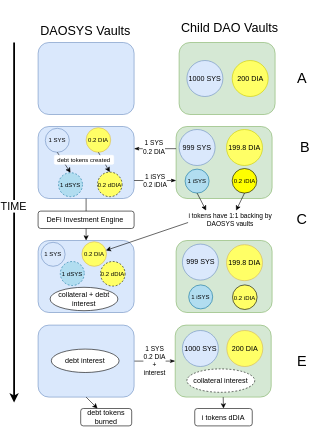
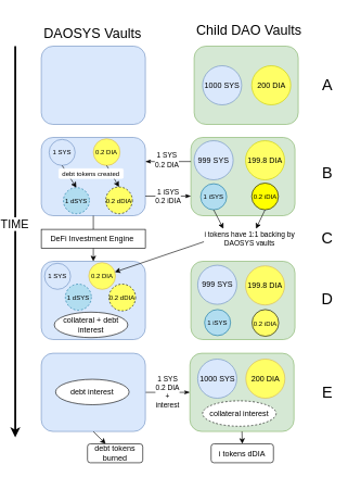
  <mxCell id="0" />
  <mxCell id="1" parent="0" />
  <mxCell id="2" value="" style="rounded=1;whiteSpace=wrap;html=1;fillColor=#dae8fc;strokeColor=#6c8ebf;" parent="1" vertex="1"><mxGeometry x="60" y="400" width="160" height="120" as="geometry" /></mxCell>
  <mxCell id="3" value="" style="rounded=1;whiteSpace=wrap;html=1;fillColor=#d5e8d4;strokeColor=#82b366;" parent="1" vertex="1"><mxGeometry x="290" y="400" width="160" height="120" as="geometry" /></mxCell>
  <mxCell id="4" value="" style="rounded=1;whiteSpace=wrap;html=1;fillColor=#dae8fc;strokeColor=#6c8ebf;" parent="1" vertex="1"><mxGeometry x="60" y="210" width="160" height="120" as="geometry" /></mxCell>
  <mxCell id="5" value="" style="rounded=1;whiteSpace=wrap;html=1;fillColor=#d5e8d4;strokeColor=#82b366;" parent="1" vertex="1"><mxGeometry x="290" y="210" width="160" height="120" as="geometry" /></mxCell>
  <mxCell id="6" value="199.8 DIA" style="ellipse;whiteSpace=wrap;html=1;aspect=fixed;fillColor=#FFFF66;strokeColor=#d6b656;strokeWidth=1;" parent="1" vertex="1"><mxGeometry x="374" y="407" width="60" height="60" as="geometry" /></mxCell>
  <mxCell id="7" value="999 SYS" style="ellipse;whiteSpace=wrap;html=1;aspect=fixed;fillColor=#dae8fc;strokeColor=#6c8ebf;strokeWidth=1;" parent="1" vertex="1"><mxGeometry x="295" y="215" width="60" height="60" as="geometry" /></mxCell>
  <mxCell id="8" value="" style="endArrow=classicThin;html=1;rounded=0;exitX=0;exitY=0.308;exitDx=0;exitDy=0;exitPerimeter=0;strokeColor=#000000;strokeWidth=1;endFill=1;" parent="1" source="5" edge="1"><mxGeometry width="50" height="50" relative="1" as="geometry"><mxPoint x="300" y="238" as="sourcePoint" /><mxPoint x="220" y="247" as="targetPoint" /></mxGeometry></mxCell>
  <mxCell id="9" value="1 SYS&lt;br&gt;0.2 DIA" style="edgeLabel;html=1;align=center;verticalAlign=middle;resizable=0;points=[];fontColor=#000000;" parent="8" vertex="1" connectable="0"><mxGeometry x="0.043" y="-2" relative="1" as="geometry"><mxPoint as="offset" /></mxGeometry></mxCell>
  <mxCell id="10" value="" style="endArrow=classicThin;html=1;rounded=0;exitX=1;exitY=0.75;exitDx=0;exitDy=0;entryX=0;entryY=0.75;entryDx=0;entryDy=0;strokeColor=#000000;strokeWidth=1;endFill=1;" parent="1" source="4" target="5" edge="1"><mxGeometry width="50" height="50" relative="1" as="geometry"><mxPoint x="240" y="360" as="sourcePoint" /><mxPoint x="290" y="310" as="targetPoint" /></mxGeometry></mxCell>
  <mxCell id="11" value="1 iSYS&lt;br&gt;0.2 iDIA" style="edgeLabel;html=1;align=center;verticalAlign=middle;resizable=0;points=[];fontColor=#000000;" parent="10" vertex="1" connectable="0"><mxGeometry x="-0.025" y="1" relative="1" as="geometry"><mxPoint y="1" as="offset" /></mxGeometry></mxCell>
  <mxCell id="12" value="1 SYS&lt;br&gt;0.2 DIA&lt;br&gt;+&lt;br&gt;interest" style="endArrow=classicThin;html=1;rounded=0;exitX=1;exitY=0.5;exitDx=0;exitDy=0;strokeWidth=1;strokeColor=#000000;entryX=0;entryY=0.5;entryDx=0;entryDy=0;endFill=1;" parent="1" source="21" target="18" edge="1"><mxGeometry width="50" height="50" relative="1" as="geometry"><mxPoint x="240" y="440" as="sourcePoint" /><mxPoint x="280" y="570" as="targetPoint" /></mxGeometry></mxCell>
  <mxCell id="13" value="999&amp;nbsp;SYS" style="ellipse;whiteSpace=wrap;html=1;aspect=fixed;fillColor=#dae8fc;strokeColor=#6c8ebf;strokeWidth=1;" parent="1" vertex="1"><mxGeometry x="300.5" y="406" width="60" height="60" as="geometry" /></mxCell>
  <mxCell id="14" value="199.8 DIA" style="ellipse;whiteSpace=wrap;html=1;aspect=fixed;fillColor=#FFFF66;strokeColor=#CCCC00;strokeWidth=1;" parent="1" vertex="1"><mxGeometry x="374" y="215" width="60" height="60" as="geometry" /></mxCell>
- <mxCell id="15" value="DeFi Investment Engine&amp;nbsp;" style="rounded=1;whiteSpace=wrap;html=1;fillColor=#FFFFFF;strokeColor=#000000;" parent="1" vertex="1"><mxGeometry x="60" y="351" width="160" height="29" as="geometry" /></mxCell>
+ <mxCell id="15" value="DeFi Investment Engine&amp;nbsp;" style="whiteSpace=wrap;html=1;fillColor=#FFFFFF;strokeColor=#000000;rounded=0;" parent="1" vertex="1"><mxGeometry x="60" y="351" width="160" height="29" as="geometry" /></mxCell>
  <mxCell id="16" value="" style="endArrow=classic;html=1;rounded=0;exitX=0.5;exitY=1;exitDx=0;exitDy=0;" parent="1" source="15" target="2" edge="1"><mxGeometry width="50" height="50" relative="1" as="geometry"><mxPoint x="260" y="480" as="sourcePoint" /><mxPoint x="310" y="430" as="targetPoint" /></mxGeometry></mxCell>
  <mxCell id="17" value="collateral + debt&lt;br&gt;interest" style="ellipse;whiteSpace=wrap;html=1;fillColor=#FFFFFF;strokeColor=#000000;" parent="1" vertex="1"><mxGeometry x="80" y="478" width="113" height="39" as="geometry" /></mxCell>
  <mxCell id="18" value="" style="rounded=1;whiteSpace=wrap;html=1;fillColor=#d5e8d4;strokeColor=#82b366;" parent="1" vertex="1"><mxGeometry x="288.5" y="541" width="160" height="120" as="geometry" /></mxCell>
  <mxCell id="19" value="1000 SYS" style="ellipse;whiteSpace=wrap;html=1;aspect=fixed;fillColor=#dae8fc;strokeColor=#6c8ebf;strokeWidth=1;" parent="1" vertex="1"><mxGeometry x="300.5" y="550" width="60" height="60" as="geometry" /></mxCell>
  <mxCell id="20" value="200 DIA" style="ellipse;whiteSpace=wrap;html=1;aspect=fixed;fillColor=#FFFF66;strokeColor=#d6b656;strokeWidth=1;" parent="1" vertex="1"><mxGeometry x="374.5" y="550" width="60" height="60" as="geometry" /></mxCell>
  <mxCell id="21" value="" style="rounded=1;whiteSpace=wrap;html=1;fillColor=#dae8fc;strokeColor=#6c8ebf;" parent="1" vertex="1"><mxGeometry x="60" y="541" width="160" height="120" as="geometry" /></mxCell>
  <mxCell id="22" value="" style="endArrow=classic;html=1;rounded=0;strokeWidth=3;" parent="1" edge="1"><mxGeometry width="50" height="50" relative="1" as="geometry"><mxPoint x="20" y="70" as="sourcePoint" /><mxPoint x="20" y="670" as="targetPoint" /></mxGeometry></mxCell>
  <mxCell id="23" value="&lt;font style=&quot;font-size: 18px;&quot;&gt;TIME&lt;/font&gt;" style="edgeLabel;html=1;align=center;verticalAlign=middle;resizable=0;points=[];" parent="22" vertex="1" connectable="0"><mxGeometry x="-0.094" y="-2" relative="1" as="geometry"><mxPoint as="offset" /></mxGeometry></mxCell>
  <mxCell id="24" value="&lt;font style=&quot;font-size: 10px;&quot;&gt;0.2 iDIA&lt;/font&gt;" style="ellipse;whiteSpace=wrap;html=1;aspect=fixed;fillColor=#FFFF00;strokeColor=#000000;fontColor=#000000;strokeWidth=1;" parent="1" vertex="1"><mxGeometry x="383.5" y="280" width="41" height="41" as="geometry" /></mxCell>
  <mxCell id="25" value="&lt;font style=&quot;font-size: 10px;&quot;&gt;1 iSYS&lt;/font&gt;" style="ellipse;whiteSpace=wrap;html=1;aspect=fixed;fillColor=#b1ddf0;strokeColor=#10739e;strokeWidth=1;" parent="1" vertex="1"><mxGeometry x="305" y="281" width="40" height="40" as="geometry" /></mxCell>
  <mxCell id="26" value="&lt;font style=&quot;font-size: 10px;&quot;&gt;1 iSYS&lt;/font&gt;" style="ellipse;whiteSpace=wrap;html=1;aspect=fixed;fillColor=#b1ddf0;strokeColor=#10739e;strokeWidth=1;" parent="1" vertex="1"><mxGeometry x="311" y="474" width="40" height="40" as="geometry" /></mxCell>
  <mxCell id="27" value="&lt;font style=&quot;font-size: 10px;&quot;&gt;0.2 iDIA&lt;/font&gt;" style="ellipse;whiteSpace=wrap;html=1;aspect=fixed;fillColor=#FFFF66;strokeColor=#000000;fontColor=#000000;strokeWidth=1;" parent="1" vertex="1"><mxGeometry x="384" y="474" width="41" height="41" as="geometry" /></mxCell>
  <mxCell id="28" value="&lt;font style=&quot;font-size: 10px;&quot;&gt;1 SYS&lt;/font&gt;" style="ellipse;whiteSpace=wrap;html=1;aspect=fixed;fillColor=#dae8fc;strokeColor=#6c8ebf;strokeWidth=1;" parent="1" vertex="1"><mxGeometry x="72" y="213" width="40" height="40" as="geometry" /></mxCell>
  <mxCell id="29" value="&lt;font style=&quot;font-size: 10px;&quot;&gt;0.2 DIA&lt;/font&gt;" style="ellipse;whiteSpace=wrap;html=1;aspect=fixed;fillColor=#FFFF66;strokeColor=#d6b656;strokeWidth=1;" parent="1" vertex="1"><mxGeometry x="140" y="212" width="41" height="41" as="geometry" /></mxCell>
  <mxCell id="30" value="&lt;font style=&quot;font-size: 10px;&quot;&gt;1 SYS&lt;/font&gt;" style="ellipse;whiteSpace=wrap;html=1;aspect=fixed;fillColor=#dae8fc;strokeColor=#6c8ebf;strokeWidth=1;" parent="1" vertex="1"><mxGeometry x="65" y="403" width="40" height="40" as="geometry" /></mxCell>
  <mxCell id="31" value="&lt;font style=&quot;font-size: 10px;&quot;&gt;0.2 DIA&lt;/font&gt;" style="ellipse;whiteSpace=wrap;html=1;aspect=fixed;fillColor=#FFFF66;strokeColor=#d6b656;strokeWidth=1;" parent="1" vertex="1"><mxGeometry x="133" y="402" width="41" height="41" as="geometry" /></mxCell>
  <mxCell id="32" value="&lt;font style=&quot;font-size: 21px;&quot; color=&quot;#000000&quot;&gt;DAOSYS Vaults&lt;/font&gt;" style="text;html=1;strokeColor=none;fillColor=none;align=center;verticalAlign=middle;whiteSpace=wrap;rounded=0;fontSize=24;fontColor=#009900;" parent="1" vertex="1"><mxGeometry x="58.5" y="20" width="160" height="60" as="geometry" /></mxCell>
  <mxCell id="33" value="&lt;font style=&quot;font-size: 21px;&quot; color=&quot;#000000&quot;&gt;Child DAO Vaults&amp;nbsp;&lt;/font&gt;" style="text;html=1;strokeColor=none;fillColor=none;align=center;verticalAlign=middle;whiteSpace=wrap;rounded=0;fontSize=24;fontColor=#009900;" parent="1" vertex="1"><mxGeometry x="295" y="30" width="175" height="30" as="geometry" /></mxCell>
  <mxCell id="34" value="" style="endArrow=classic;html=1;rounded=0;strokeColor=#000000;strokeWidth=1;fontSize=11;fontColor=#000000;exitX=0.5;exitY=1;exitDx=0;exitDy=0;" parent="1" source="25" edge="1"><mxGeometry width="50" height="50" relative="1" as="geometry"><mxPoint x="340" y="350" as="sourcePoint" /><mxPoint x="340" y="350" as="targetPoint" /></mxGeometry></mxCell>
  <mxCell id="35" value="" style="endArrow=classic;html=1;rounded=0;strokeColor=#000000;strokeWidth=1;fontSize=11;fontColor=#000000;exitX=0.5;exitY=1;exitDx=0;exitDy=0;" parent="1" source="24" edge="1"><mxGeometry width="50" height="50" relative="1" as="geometry"><mxPoint x="440" y="390" as="sourcePoint" /><mxPoint x="390" y="350" as="targetPoint" /></mxGeometry></mxCell>
  <mxCell id="36" value="i tokens have 1:1 backing by DAOSYS vaults" style="text;html=1;strokeColor=none;fillColor=none;align=center;verticalAlign=middle;whiteSpace=wrap;rounded=0;fontSize=11;fontColor=#000000;" parent="1" vertex="1"><mxGeometry x="308" y="351" width="145" height="30" as="geometry" /></mxCell>
  <mxCell id="37" value="" style="endArrow=classic;html=1;rounded=0;strokeColor=#000000;strokeWidth=1;fontSize=11;fontColor=#000000;entryX=0.976;entryY=0.354;entryDx=0;entryDy=0;entryPerimeter=0;" parent="1" target="31" edge="1"><mxGeometry width="50" height="50" relative="1" as="geometry"><mxPoint x="310" y="370" as="sourcePoint" /><mxPoint x="320" y="360" as="targetPoint" /></mxGeometry></mxCell>
  <mxCell id="38" value="&lt;font style=&quot;font-size: 24px;&quot;&gt;C&lt;/font&gt;" style="text;html=1;strokeColor=none;fillColor=none;align=center;verticalAlign=middle;whiteSpace=wrap;rounded=0;fontSize=11;fontColor=#000000;" parent="1" vertex="1"><mxGeometry x="470" y="350" width="60" height="30" as="geometry" /></mxCell>
+ <mxCell id="39" value="&lt;font style=&quot;font-size: 24px;&quot;&gt;D&lt;/font&gt;" style="text;html=1;strokeColor=none;fillColor=none;align=center;verticalAlign=middle;whiteSpace=wrap;rounded=0;fontSize=11;fontColor=#000000;" parent="1" vertex="1"><mxGeometry x="470" y="444" width="60" height="30" as="geometry" /></mxCell>
  <mxCell id="40" value="&lt;font style=&quot;font-size: 24px;&quot;&gt;E&lt;/font&gt;" style="text;html=1;strokeColor=none;fillColor=none;align=center;verticalAlign=middle;whiteSpace=wrap;rounded=0;fontSize=11;fontColor=#000000;" parent="1" vertex="1"><mxGeometry x="470" y="586" width="60" height="30" as="geometry" /></mxCell>
  <mxCell id="41" value="&lt;font style=&quot;font-size: 10px;&quot;&gt;0.2 dDIA&lt;/font&gt;" style="ellipse;whiteSpace=wrap;html=1;aspect=fixed;fillColor=#FFFF66;strokeColor=#000000;dashed=1;" parent="1" vertex="1"><mxGeometry x="164" y="435" width="41" height="41" as="geometry" /></mxCell>
  <mxCell id="42" value="&lt;font style=&quot;font-size: 10px;&quot;&gt;1 dSYS&lt;/font&gt;" style="ellipse;whiteSpace=wrap;html=1;aspect=fixed;fillColor=#b1ddf0;strokeColor=#10739e;dashed=1;" parent="1" vertex="1"><mxGeometry x="97" y="435" width="40" height="40" as="geometry" /></mxCell>
  <mxCell id="43" value="debt interest" style="ellipse;whiteSpace=wrap;html=1;fillColor=#FFFFFF;strokeColor=#000000;" parent="1" vertex="1"><mxGeometry x="82" y="581" width="113" height="39" as="geometry" /></mxCell>
  <mxCell id="44" value="collateral interest" style="ellipse;whiteSpace=wrap;html=1;fillColor=#FFFFFF;strokeColor=#000000;dashed=1;" parent="1" vertex="1"><mxGeometry x="308" y="614" width="113" height="39" as="geometry" /></mxCell>
  <mxCell id="45" value="debt tokens burned" style="rounded=1;whiteSpace=wrap;html=1;fillColor=#FFFFFF;strokeColor=#000000;" parent="1" vertex="1"><mxGeometry x="131" y="680" width="85" height="29" as="geometry" /></mxCell>
  <mxCell id="46" value="i tokens dDIA" style="rounded=1;whiteSpace=wrap;html=1;fillColor=#FFFFFF;strokeColor=#000000;" parent="1" vertex="1"><mxGeometry x="321.06" y="680" width="95.88" height="29" as="geometry" /></mxCell>
  <mxCell id="47" value="" style="endArrow=classic;html=1;rounded=0;strokeColor=#000000;strokeWidth=1;fontSize=24;fontColor=#000000;exitX=0.5;exitY=1;exitDx=0;exitDy=0;" parent="1" source="21" target="45" edge="1"><mxGeometry width="50" height="50" relative="1" as="geometry"><mxPoint x="210" y="780" as="sourcePoint" /><mxPoint x="260" y="730" as="targetPoint" /></mxGeometry></mxCell>
  <mxCell id="48" value="" style="endArrow=classic;html=1;rounded=0;strokeColor=#000000;strokeWidth=1;fontSize=24;fontColor=#000000;exitX=0.5;exitY=1;exitDx=0;exitDy=0;entryX=0.5;entryY=0;entryDx=0;entryDy=0;" parent="1" source="18" target="46" edge="1"><mxGeometry width="50" height="50" relative="1" as="geometry"><mxPoint x="410" y="770" as="sourcePoint" /><mxPoint x="460" y="720" as="targetPoint" /></mxGeometry></mxCell>
- <mxCell id="49" value="&lt;span style=&quot;font-size: 24px;&quot;&gt;B&lt;/span&gt;" style="text;html=1;strokeColor=none;fillColor=none;align=center;verticalAlign=middle;whiteSpace=wrap;rounded=0;fontSize=11;fontColor=#000000;" parent="1" vertex="1"><mxGeometry x="475" y="230" width="60" height="30" as="geometry" /></mxCell>
+ <mxCell id="49" value="&lt;span style=&quot;font-size: 24px;&quot;&gt;B&lt;/span&gt;" style="text;html=1;strokeColor=none;fillColor=none;align=center;verticalAlign=middle;whiteSpace=wrap;rounded=0;fontSize=11;fontColor=#000000;" parent="1" vertex="1"><mxGeometry x="470" y="250" width="60" height="30" as="geometry" /></mxCell>
  <mxCell id="50" value="&lt;font style=&quot;font-size: 10px;&quot;&gt;1 dSYS&lt;/font&gt;" style="ellipse;whiteSpace=wrap;html=1;aspect=fixed;fillColor=#b1ddf0;strokeColor=#10739e;dashed=1;" parent="1" vertex="1"><mxGeometry x="94" y="287" width="40" height="40" as="geometry" /></mxCell>
  <mxCell id="51" value="&lt;font style=&quot;font-size: 10px;&quot;&gt;0.2 dDIA&lt;/font&gt;" style="ellipse;whiteSpace=wrap;html=1;aspect=fixed;fillColor=#FFFF66;strokeColor=#000000;dashed=1;" parent="1" vertex="1"><mxGeometry x="159" y="286" width="41" height="41" as="geometry" /></mxCell>
  <mxCell id="52" value="" style="endArrow=classic;html=1;rounded=0;strokeColor=#000000;strokeWidth=1;fontSize=12;fontColor=#000000;exitX=0.5;exitY=1;exitDx=0;exitDy=0;entryX=0.5;entryY=0;entryDx=0;entryDy=0;" parent="1" source="28" target="50" edge="1"><mxGeometry width="50" height="50" relative="1" as="geometry"><mxPoint x="100" y="300" as="sourcePoint" /><mxPoint x="150" y="250" as="targetPoint" /></mxGeometry></mxCell>
  <mxCell id="53" value="" style="endArrow=classic;html=1;rounded=0;strokeColor=#000000;strokeWidth=1;fontSize=12;fontColor=#000000;exitX=0.5;exitY=1;exitDx=0;exitDy=0;entryX=0.5;entryY=0;entryDx=0;entryDy=0;" parent="1" source="29" target="51" edge="1"><mxGeometry width="50" height="50" relative="1" as="geometry"><mxPoint x="95" y="265" as="sourcePoint" /><mxPoint x="127" y="291" as="targetPoint" /></mxGeometry></mxCell>
  <mxCell id="54" value="&lt;font style=&quot;font-size: 10px;&quot;&gt;debt tokens created&lt;/font&gt;" style="rounded=1;whiteSpace=wrap;html=1;strokeColor=#FFFFFF;fontSize=12;fontColor=#000000;fillColor=#FFFFFF;" parent="1" vertex="1"><mxGeometry x="87" y="258" width="99" height="15" as="geometry" /></mxCell>
  <mxCell id="55" value="" style="endArrow=none;html=1;rounded=0;strokeColor=#000000;strokeWidth=1;fontSize=10;fontColor=#000000;exitX=0.5;exitY=1;exitDx=0;exitDy=0;" parent="1" source="4" target="15" edge="1"><mxGeometry width="50" height="50" relative="1" as="geometry"><mxPoint x="230" y="380" as="sourcePoint" /><mxPoint x="280" y="330" as="targetPoint" /></mxGeometry></mxCell>
  <mxCell id="56" value="" style="rounded=1;whiteSpace=wrap;html=1;fillColor=#dae8fc;strokeColor=#6c8ebf;" parent="1" vertex="1"><mxGeometry x="60" y="70" width="160" height="120" as="geometry" /></mxCell>
  <mxCell id="57" value="" style="rounded=1;whiteSpace=wrap;html=1;fillColor=#d5e8d4;strokeColor=#82b366;" parent="1" vertex="1"><mxGeometry x="295" y="70" width="160" height="120" as="geometry" /></mxCell>
  <mxCell id="58" value="1000 SYS" style="ellipse;whiteSpace=wrap;html=1;aspect=fixed;fillColor=#dae8fc;strokeColor=#6c8ebf;strokeWidth=1;" parent="1" vertex="1"><mxGeometry x="308" y="100" width="60" height="60" as="geometry" /></mxCell>
  <mxCell id="59" value="200 DIA" style="ellipse;whiteSpace=wrap;html=1;aspect=fixed;fillColor=#FFFF66;strokeColor=#CCCC00;strokeWidth=1;" parent="1" vertex="1"><mxGeometry x="383.5" y="100" width="60" height="60" as="geometry" /></mxCell>
  <mxCell id="60" value="&lt;span style=&quot;font-size: 24px;&quot;&gt;A&lt;/span&gt;" style="text;html=1;strokeColor=none;fillColor=none;align=center;verticalAlign=middle;whiteSpace=wrap;rounded=0;fontSize=11;fontColor=#000000;" parent="1" vertex="1"><mxGeometry x="470" y="115" width="60" height="30" as="geometry" /></mxCell>
